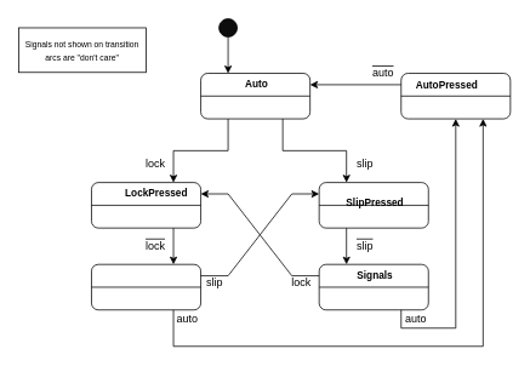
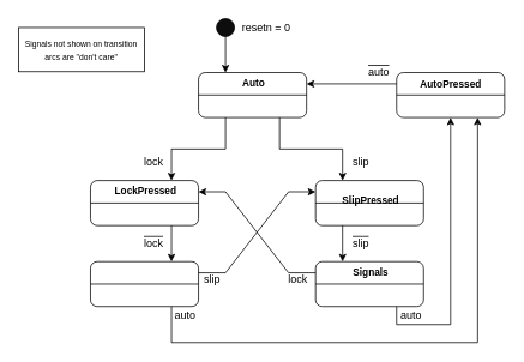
  <mxCell id="0" />
  <mxCell id="1" parent="0" />
  <mxCell id="2" value="" style="group" parent="1" vertex="1" connectable="0"><mxGeometry x="240" y="20" width="108" height="20" as="geometry" /></mxCell>
  <mxCell id="3" value="" style="ellipse;whiteSpace=wrap;html=1;aspect=fixed;fillColor=#0D0D0D;" parent="2" vertex="1"><mxGeometry width="20" height="20" as="geometry" /></mxCell>
+ <mxCell id="4" value="resetn = 0" style="text;html=1;align=center;verticalAlign=middle;resizable=0;points=[];autosize=1;" parent="2" vertex="1"><mxGeometry x="20" width="70" height="20" as="geometry" /></mxCell>
  <mxCell id="5" value="&lt;font style=&quot;font-size: 9px&quot;&gt;Signals not shown on transition arcs are &quot;don't care&quot;&lt;br&gt;&lt;/font&gt;" style="rounded=0;whiteSpace=wrap;html=1;fillColor=#FFFFFF;align=center;verticalAlign=middle;horizontal=1;" parent="1" vertex="1"><mxGeometry x="20" y="30" width="140" height="49" as="geometry" /></mxCell>
  <mxCell id="6" value="&lt;span style=&quot;text-decoration: overline&quot;&gt;auto&lt;br&gt;&lt;/span&gt;" style="text;align=center;verticalAlign=middle;resizable=0;points=[];autosize=1;html=1;" vertex="1" parent="1"><mxGeometry x="400" y="70" width="40" height="20" as="geometry" /></mxCell>
  <mxCell id="7" style="edgeStyle=orthogonalEdgeStyle;rounded=0;orthogonalLoop=1;jettySize=auto;html=1;exitX=0.75;exitY=1;exitDx=0;exitDy=0;entryX=0.25;entryY=0;entryDx=0;entryDy=0;" edge="1" parent="1" source="11" target="19"><mxGeometry relative="1" as="geometry" /></mxCell>
  <mxCell id="8" style="edgeStyle=orthogonalEdgeStyle;rounded=0;orthogonalLoop=1;jettySize=auto;html=1;exitX=0.25;exitY=1;exitDx=0;exitDy=0;entryX=0.75;entryY=0;entryDx=0;entryDy=0;" edge="1" parent="1" source="11" target="15"><mxGeometry relative="1" as="geometry" /></mxCell>
  <mxCell id="9" value="" style="endArrow=classic;html=1;exitX=0.5;exitY=1;exitDx=0;exitDy=0;entryX=0.25;entryY=0;entryDx=0;entryDy=0;" parent="1" source="3" target="11" edge="1"><mxGeometry width="50" height="50" relative="1" as="geometry"><mxPoint x="272" y="52" as="sourcePoint" /><mxPoint x="252" y="82" as="targetPoint" /></mxGeometry></mxCell>
  <mxCell id="10" value="" style="group" vertex="1" connectable="0" parent="1"><mxGeometry x="220" y="80" width="120" height="50" as="geometry" /></mxCell>
  <mxCell id="11" value="" style="rounded=1;whiteSpace=wrap;html=1;" parent="10" vertex="1"><mxGeometry width="120" height="50" as="geometry" /></mxCell>
  <mxCell id="12" value="" style="endArrow=none;html=1;entryX=1;entryY=0.5;entryDx=0;entryDy=0;exitX=0;exitY=0.5;exitDx=0;exitDy=0;" parent="10" source="11" target="11" edge="1"><mxGeometry width="50" height="50" as="geometry"><mxPoint x="50" y="70" as="sourcePoint" /><mxPoint x="100" y="20" as="targetPoint" /></mxGeometry></mxCell>
  <mxCell id="13" value="&lt;b&gt;&lt;font style=&quot;font-size: 11px&quot;&gt;Auto&lt;/font&gt;&lt;/b&gt;" style="text;html=1;align=center;verticalAlign=middle;resizable=0;points=[];autosize=1;" parent="10" vertex="1"><mxGeometry x="41" y="2" width="40" height="20" as="geometry" /></mxCell>
  <mxCell id="14" value="" style="group" vertex="1" connectable="0" parent="1"><mxGeometry y="200" width="120" height="50" as="geometry" x="100" /></mxCell>
  <mxCell id="15" value="" style="rounded=1;whiteSpace=wrap;html=1;" vertex="1" parent="14"><mxGeometry width="120" height="50" as="geometry" /></mxCell>
  <mxCell id="16" value="" style="endArrow=none;html=1;entryX=1;entryY=0.5;entryDx=0;entryDy=0;exitX=0;exitY=0.5;exitDx=0;exitDy=0;" edge="1" parent="14" source="15" target="15"><mxGeometry width="50" height="50" as="geometry"><mxPoint x="50" y="70" as="sourcePoint" /><mxPoint x="100" y="20" as="targetPoint" /></mxGeometry></mxCell>
- <mxCell id="17" value="&lt;span style=&quot;font-size: 11px&quot;&gt;&lt;b&gt;LockPressed&lt;/b&gt;&lt;/span&gt;" style="text;html=1;align=center;verticalAlign=middle;resizable=0;points=[];autosize=1;" vertex="1" parent="14"><mxGeometry x="31" y="2" width="80" height="20" as="geometry" /></mxCell>
+ <mxCell id="17" value="&lt;span style=&quot;font-size: 11px&quot;&gt;&lt;b&gt;LockPressed&lt;/b&gt;&lt;/span&gt;" style="text;html=1;align=center;verticalAlign=middle;resizable=0;points=[];autosize=1;" vertex="1" parent="14"><mxGeometry x="21" y="2" width="80" height="20" as="geometry" /></mxCell>
  <mxCell id="18" value="" style="group" vertex="1" connectable="0" parent="1"><mxGeometry x="350" y="200" width="120" height="50" as="geometry" /></mxCell>
  <mxCell id="19" value="" style="rounded=1;whiteSpace=wrap;html=1;" vertex="1" parent="18"><mxGeometry width="120" height="50" as="geometry" /></mxCell>
  <mxCell id="20" value="" style="endArrow=none;html=1;entryX=1;entryY=0.5;entryDx=0;entryDy=0;exitX=0;exitY=0.5;exitDx=0;exitDy=0;" edge="1" parent="18" source="19" target="19"><mxGeometry width="50" height="50" as="geometry"><mxPoint x="50" y="70" as="sourcePoint" /><mxPoint x="100" y="20" as="targetPoint" /></mxGeometry></mxCell>
  <mxCell id="21" value="&lt;span style=&quot;font-size: 11px&quot;&gt;&lt;b&gt;SlipPressed&lt;/b&gt;&lt;/span&gt;" style="text;html=1;align=center;verticalAlign=middle;resizable=0;points=[];autosize=1;" vertex="1" parent="18"><mxGeometry x="21" y="12" width="80" height="20" as="geometry" /></mxCell>
  <mxCell id="22" value="" style="group" vertex="1" connectable="0" parent="1"><mxGeometry x="350" y="290" width="120" height="50" as="geometry" /></mxCell>
  <mxCell id="23" value="" style="rounded=1;whiteSpace=wrap;html=1;" vertex="1" parent="22"><mxGeometry width="120" height="50" as="geometry" /></mxCell>
  <mxCell id="24" value="" style="endArrow=none;html=1;entryX=1;entryY=0.5;entryDx=0;entryDy=0;exitX=0;exitY=0.5;exitDx=0;exitDy=0;" edge="1" parent="22" source="23" target="23"><mxGeometry width="50" height="50" as="geometry"><mxPoint x="50" y="70" as="sourcePoint" /><mxPoint x="100" y="20" as="targetPoint" /></mxGeometry></mxCell>
  <mxCell id="25" value="&lt;span style=&quot;font-size: 11px&quot;&gt;&lt;b&gt;Signals&lt;/b&gt;&lt;/span&gt;" style="text;html=1;align=center;verticalAlign=middle;resizable=0;points=[];autosize=1;" vertex="1" parent="22"><mxGeometry x="26" y="2" width="70" height="20" as="geometry" /></mxCell>
  <mxCell id="26" value="" style="group" vertex="1" connectable="0" parent="1"><mxGeometry y="290" width="121" height="50" as="geometry" x="100" /></mxCell>
  <mxCell id="27" value="" style="rounded=1;whiteSpace=wrap;html=1;" vertex="1" parent="26"><mxGeometry width="120" height="50" as="geometry" /></mxCell>
  <mxCell id="28" value="" style="endArrow=none;html=1;entryX=1;entryY=0.5;entryDx=0;entryDy=0;exitX=0;exitY=0.5;exitDx=0;exitDy=0;" edge="1" parent="26" source="27" target="27"><mxGeometry width="50" height="50" as="geometry"><mxPoint x="50" y="70" as="sourcePoint" /><mxPoint x="100" y="20" as="targetPoint" /></mxGeometry></mxCell>
  <mxCell id="29" style="edgeStyle=orthogonalEdgeStyle;rounded=0;orthogonalLoop=1;jettySize=auto;html=1;exitX=0.25;exitY=1;exitDx=0;exitDy=0;entryX=0.25;entryY=0;entryDx=0;entryDy=0;" edge="1" parent="1" source="19" target="23"><mxGeometry relative="1" as="geometry" /></mxCell>
  <mxCell id="30" style="edgeStyle=orthogonalEdgeStyle;rounded=0;orthogonalLoop=1;jettySize=auto;html=1;exitX=0.75;exitY=1;exitDx=0;exitDy=0;entryX=0.75;entryY=0;entryDx=0;entryDy=0;" edge="1" parent="1" source="15" target="27"><mxGeometry relative="1" as="geometry" /></mxCell>
  <mxCell id="31" value="&lt;span style=&quot;text-decoration: overline&quot;&gt;lock&lt;br&gt;&lt;/span&gt;" style="text;align=center;verticalAlign=middle;resizable=0;points=[];autosize=1;html=1;" vertex="1" parent="1"><mxGeometry x="150" y="260" width="40" height="20" as="geometry" /></mxCell>
  <mxCell id="32" value="lock" style="text;html=1;align=center;verticalAlign=middle;resizable=0;points=[];autosize=1;" vertex="1" parent="1"><mxGeometry x="150" y="170" width="40" height="20" as="geometry" /></mxCell>
  <mxCell id="33" value="slip" style="text;html=1;align=center;verticalAlign=middle;resizable=0;points=[];autosize=1;" vertex="1" parent="1"><mxGeometry x="385" y="170" width="30" height="20" as="geometry" /></mxCell>
  <mxCell id="34" value="&lt;span style=&quot;text-decoration: overline&quot;&gt;slip&lt;br&gt;&lt;/span&gt;" style="text;align=center;verticalAlign=middle;resizable=0;points=[];autosize=1;html=1;" vertex="1" parent="1"><mxGeometry x="385" y="260" width="30" height="20" as="geometry" /></mxCell>
  <mxCell id="35" value="lock" style="text;html=1;align=center;verticalAlign=middle;resizable=0;points=[];autosize=1;" vertex="1" parent="1"><mxGeometry x="310" y="300" width="40" height="20" as="geometry" /></mxCell>
  <mxCell id="36" value="slip" style="text;html=1;align=center;verticalAlign=middle;resizable=0;points=[];autosize=1;" vertex="1" parent="1"><mxGeometry x="220" y="300" width="30" height="20" as="geometry" /></mxCell>
  <mxCell id="37" style="edgeStyle=entityRelationEdgeStyle;rounded=0;orthogonalLoop=1;jettySize=auto;html=1;exitX=0;exitY=0.25;exitDx=0;exitDy=0;entryX=1;entryY=0.25;entryDx=0;entryDy=0;" edge="1" parent="1" source="23" target="15"><mxGeometry relative="1" as="geometry" /></mxCell>
  <mxCell id="38" style="edgeStyle=entityRelationEdgeStyle;rounded=0;orthogonalLoop=1;jettySize=auto;html=1;exitX=1;exitY=0.25;exitDx=0;exitDy=0;entryX=0;entryY=0.25;entryDx=0;entryDy=0;" edge="1" parent="1" source="27" target="19"><mxGeometry relative="1" as="geometry" /></mxCell>
  <mxCell id="39" value="" style="group" vertex="1" connectable="0" parent="1"><mxGeometry x="440" y="80" width="120" height="50" as="geometry" /></mxCell>
  <mxCell id="40" value="" style="rounded=1;whiteSpace=wrap;html=1;" vertex="1" parent="39"><mxGeometry width="120" height="50" as="geometry" /></mxCell>
  <mxCell id="41" value="" style="endArrow=none;html=1;entryX=1;entryY=0.5;entryDx=0;entryDy=0;exitX=0;exitY=0.5;exitDx=0;exitDy=0;" edge="1" parent="39" source="40" target="40"><mxGeometry width="50" height="50" as="geometry"><mxPoint x="50" y="70" as="sourcePoint" /><mxPoint x="100" y="20" as="targetPoint" /></mxGeometry></mxCell>
- <mxCell id="42" value="&lt;b&gt;&lt;font style=&quot;font-size: 11px&quot;&gt;AutoPressed&lt;/font&gt;&lt;/b&gt;" style="text;html=1;align=center;verticalAlign=middle;resizable=0;points=[];autosize=1;" vertex="1" parent="39"><mxGeometry x="10.03" y="3" width="80" height="20" as="geometry" /></mxCell>
+ <mxCell id="42" value="&lt;b&gt;&lt;font style=&quot;font-size: 11px&quot;&gt;AutoPressed&lt;/font&gt;&lt;/b&gt;" style="text;html=1;align=center;verticalAlign=middle;resizable=0;points=[];autosize=1;" vertex="1" parent="39"><mxGeometry x="20.03" y="3" width="80" height="20" as="geometry" /></mxCell>
  <mxCell id="43" style="edgeStyle=orthogonalEdgeStyle;rounded=0;orthogonalLoop=1;jettySize=auto;html=1;exitX=0;exitY=0.25;exitDx=0;exitDy=0;entryX=1;entryY=0.25;entryDx=0;entryDy=0;" edge="1" parent="1" source="40" target="11"><mxGeometry relative="1" as="geometry" /></mxCell>
  <mxCell id="44" style="edgeStyle=orthogonalEdgeStyle;rounded=0;orthogonalLoop=1;jettySize=auto;html=1;exitX=0.75;exitY=1;exitDx=0;exitDy=0;entryX=0.75;entryY=1;entryDx=0;entryDy=0;" edge="1" parent="1" source="27" target="40"><mxGeometry relative="1" as="geometry"><Array as="points"><mxPoint x="190" y="380" /><mxPoint x="530" y="380" /></Array></mxGeometry></mxCell>
  <mxCell id="45" style="edgeStyle=orthogonalEdgeStyle;rounded=0;orthogonalLoop=1;jettySize=auto;html=1;exitX=0.75;exitY=1;exitDx=0;exitDy=0;entryX=0.5;entryY=1;entryDx=0;entryDy=0;" edge="1" parent="1" source="23" target="40"><mxGeometry relative="1" as="geometry" /></mxCell>
  <mxCell id="46" value="auto" style="text;html=1;align=center;verticalAlign=middle;resizable=0;points=[];autosize=1;" vertex="1" parent="1"><mxGeometry x="185" y="340" width="40" height="20" as="geometry" /></mxCell>
  <mxCell id="47" value="auto" style="text;html=1;align=center;verticalAlign=middle;resizable=0;points=[];autosize=1;" vertex="1" parent="1"><mxGeometry x="436" y="340" width="40" height="20" as="geometry" /></mxCell>
